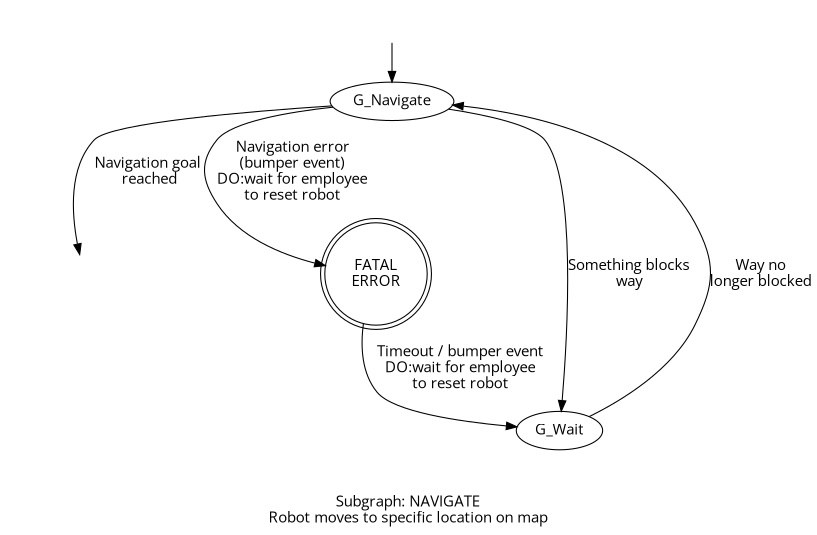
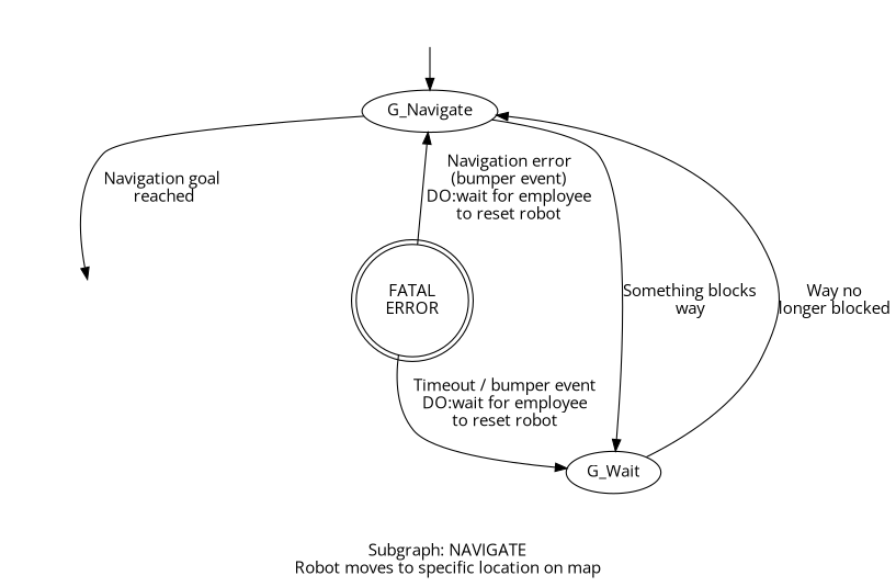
  digraph {
    fontname="Open Sans"
    label="Subgraph: NAVIGATE\nRobot moves to specific location on map"
    node [fontname="Open Sans"]
    edge [fontname="Open Sans"]
    G_invisible_start [style=invis]
    G_Navigate
    G_invisible_end [style=invis]
    n4 [label="FATAL\nERROR" shape=doublecircle]
    G_Wait
    G_invisible_start -> G_Navigate
    G_Navigate -> G_invisible_end [label="Navigation goal\n reached"]
-   G_Navigate -> n4 [label="Navigation error\n(bumper event)\nDO:wait for employee\nto reset robot"]
+   n4 -> G_Navigate [label="Navigation error\n(bumper event)\nDO:wait for employee\nto reset robot"]
    G_Navigate -> G_Wait [label="Something blocks\nway"]
    n4 -> G_Wait [label="Timeout / bumper event\nDO:wait for employee\nto reset robot"]
    G_Wait -> G_Navigate [label="Way no\nlonger blocked"]
  }
